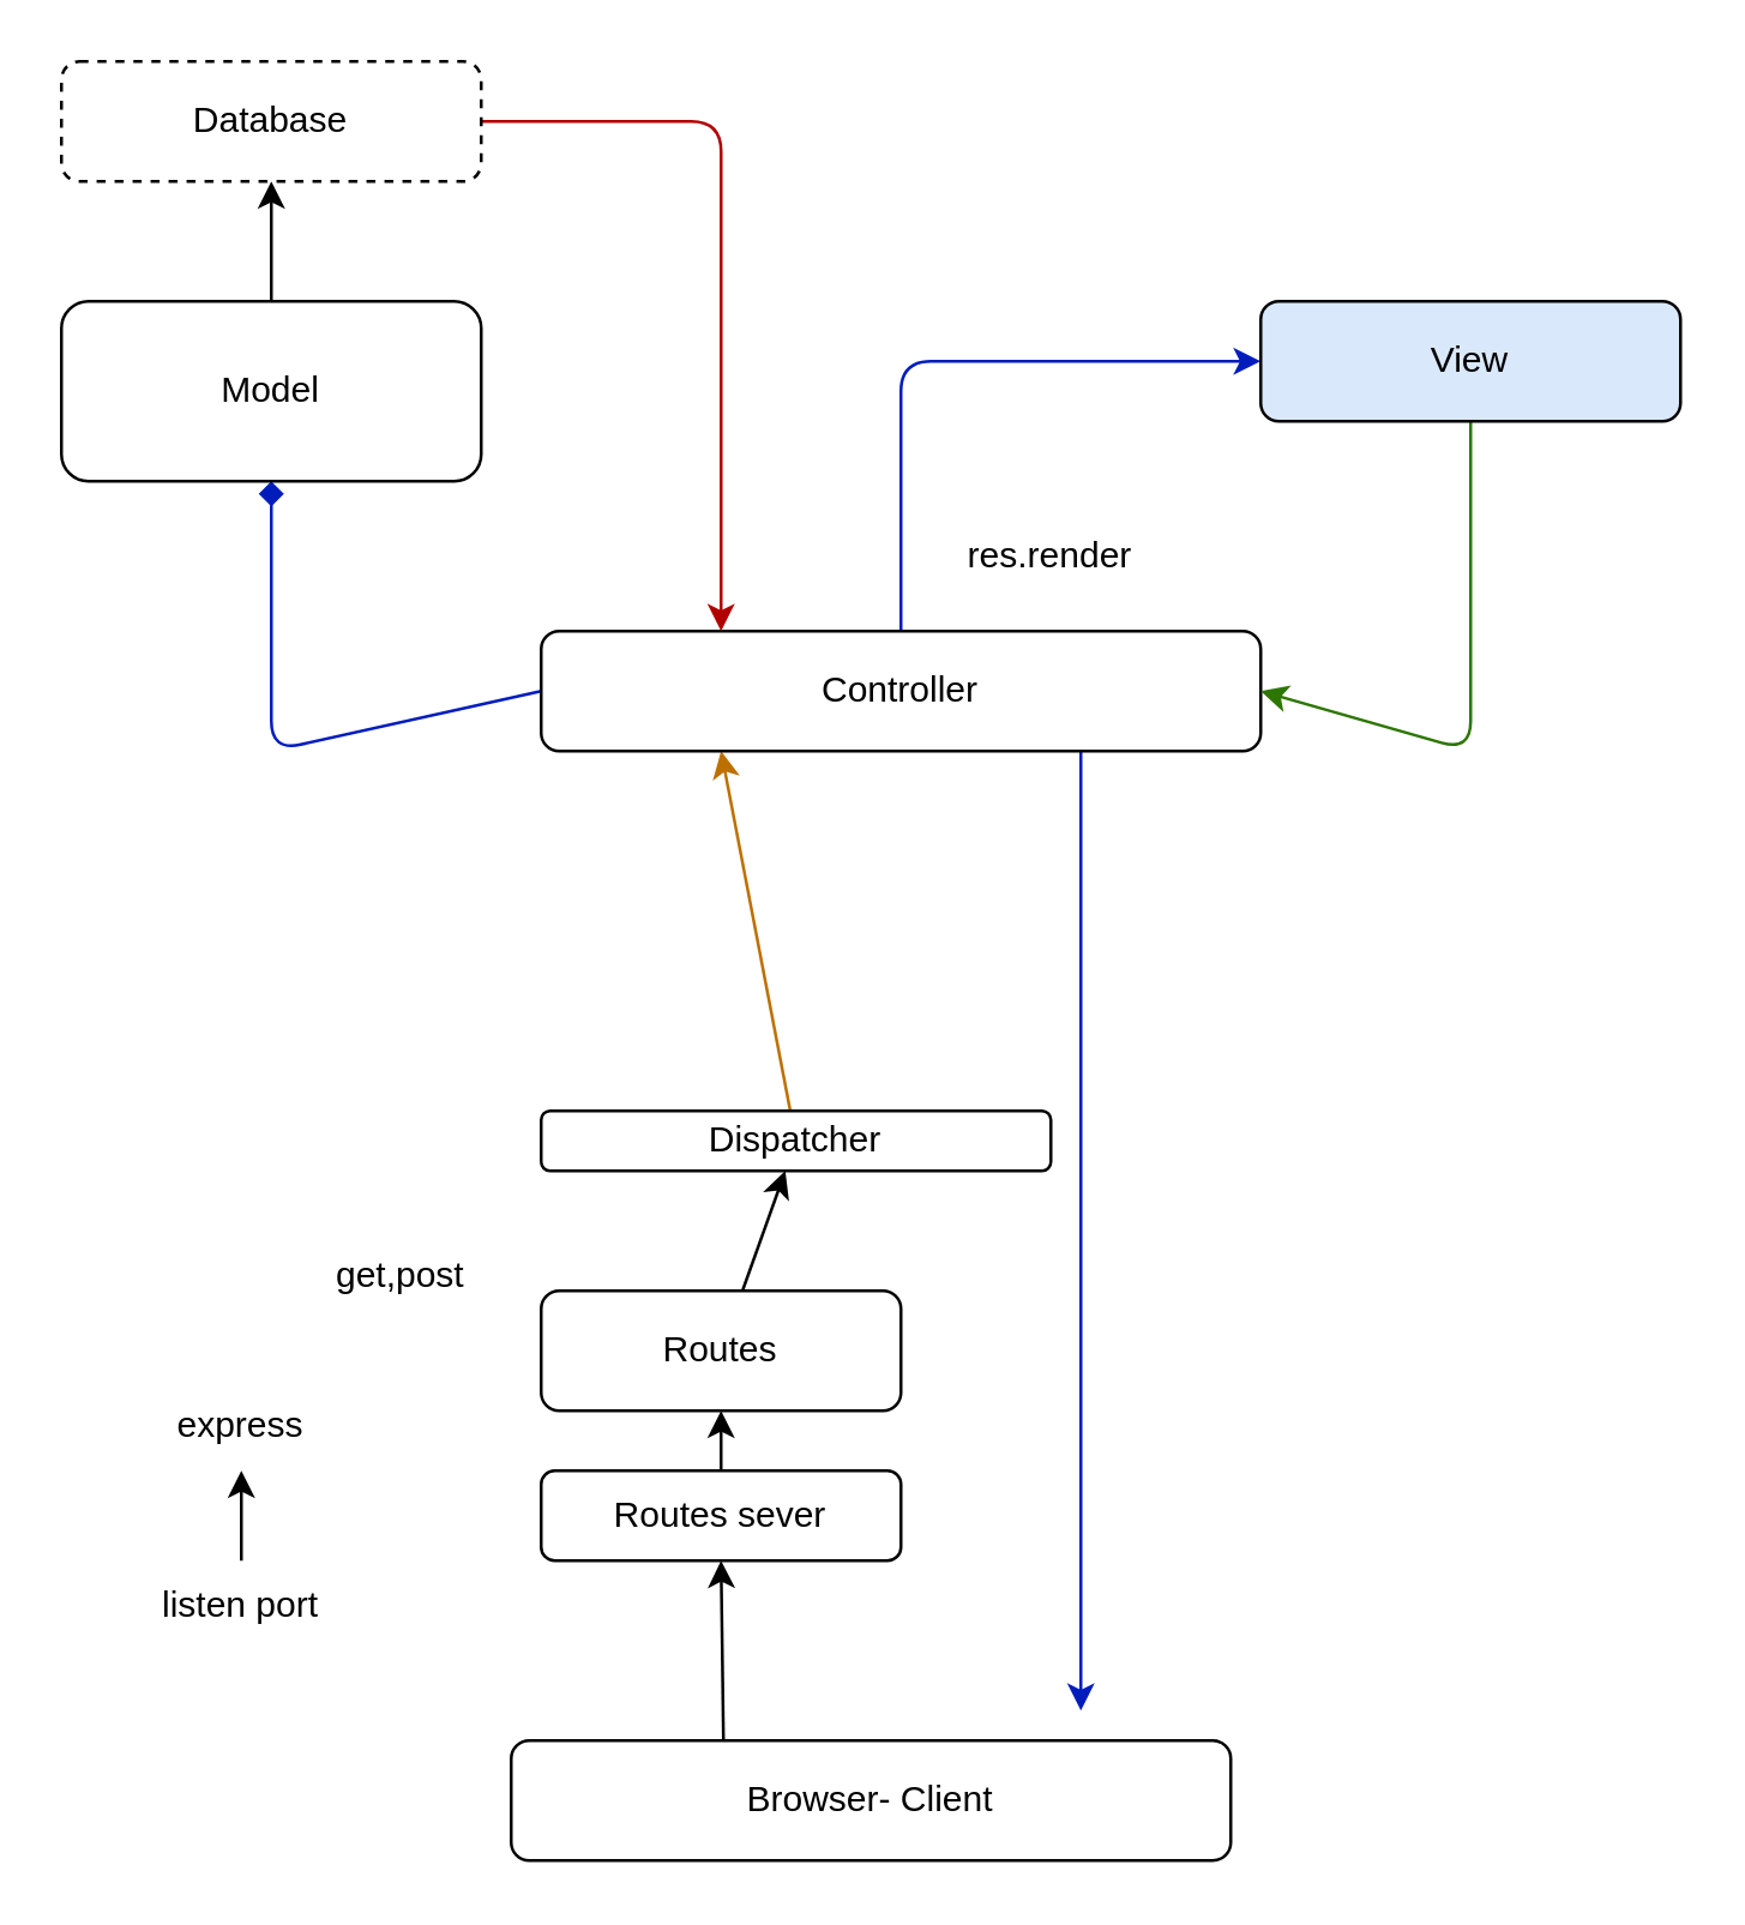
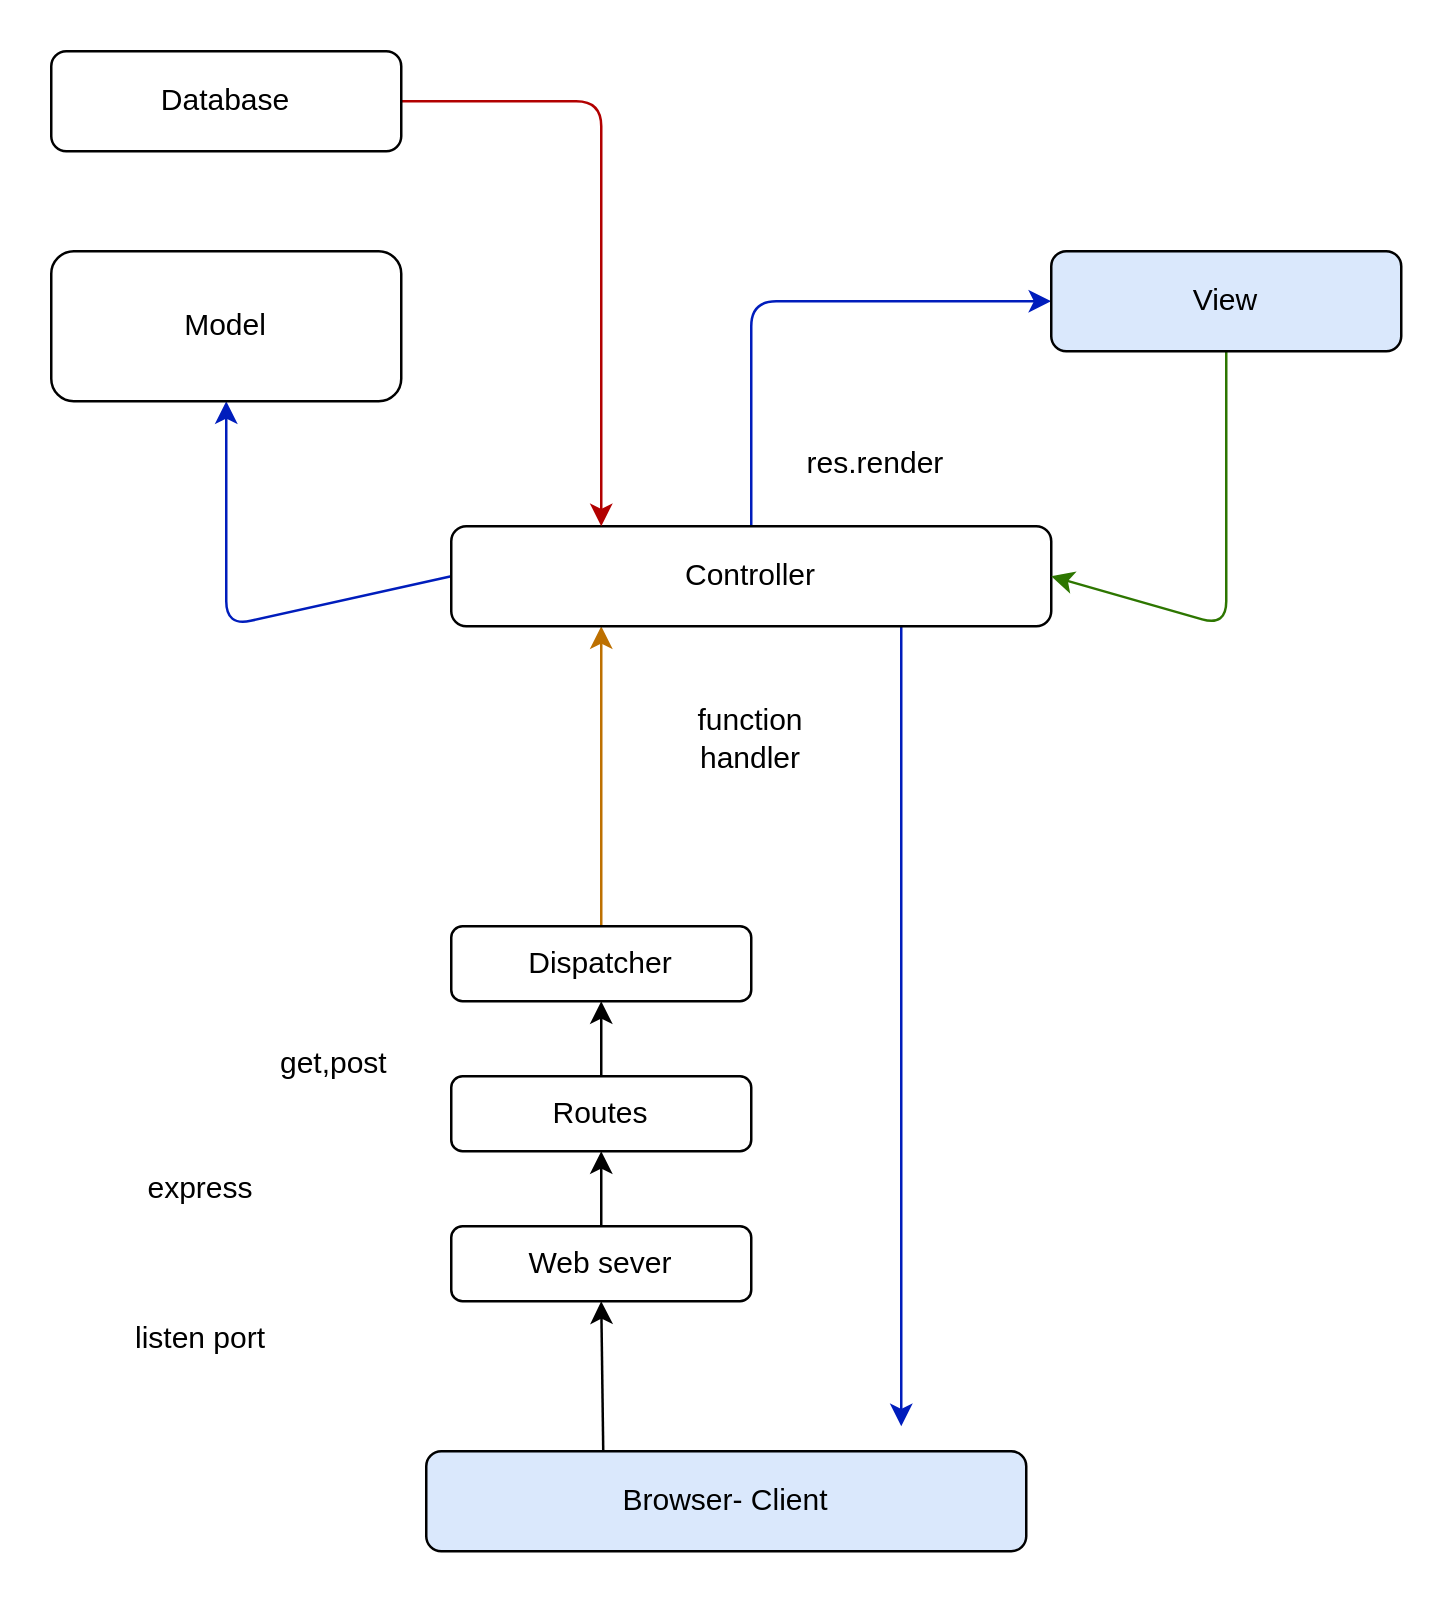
  <mxCell id="0" />
  <mxCell id="1" parent="0" />
  <mxCell id="2" style="edgeStyle=none;html=1;entryX=0.5;entryY=1;entryDx=0;entryDy=0;exitX=0.295;exitY=0.006;exitDx=0;exitDy=0;exitPerimeter=0;" edge="1" parent="1" source="3" target="5"><mxGeometry relative="1" as="geometry" /></mxCell>
- <mxCell id="3" value="Browser- Client" style="rounded=1;whiteSpace=wrap;html=1;" vertex="1" parent="1"><mxGeometry x="170" y="580" width="240" height="40" as="geometry" /></mxCell>
+ <mxCell id="3" value="Browser- Client" style="rounded=1;whiteSpace=wrap;html=1;fillColor=#dae8fc;" vertex="1" parent="1"><mxGeometry x="170" y="580" width="240" height="40" as="geometry" /></mxCell>
  <mxCell id="4" style="edgeStyle=none;html=1;" edge="1" parent="1" source="5" target="7"><mxGeometry relative="1" as="geometry" /></mxCell>
- <mxCell id="5" value="Routes sever" style="rounded=1;whiteSpace=wrap;html=1;" vertex="1" parent="1"><mxGeometry x="180" y="490" width="120" height="30" as="geometry" /></mxCell>
+ <mxCell id="5" value="Web sever" style="rounded=1;whiteSpace=wrap;html=1;" vertex="1" parent="1"><mxGeometry x="180" y="490" width="120" height="30" as="geometry" /></mxCell>
  <mxCell id="6" style="edgeStyle=none;html=1;" edge="1" parent="1" source="7" target="9"><mxGeometry relative="1" as="geometry" /></mxCell>
- <mxCell id="7" value="Routes" style="rounded=1;whiteSpace=wrap;html=1;" vertex="1" parent="1"><mxGeometry x="180" y="430" width="120" height="40" as="geometry" /></mxCell>
+ <mxCell id="7" value="Routes" style="rounded=1;whiteSpace=wrap;html=1;" vertex="1" parent="1"><mxGeometry x="180" y="430" width="120" height="30" as="geometry" /></mxCell>
  <mxCell id="8" style="edgeStyle=none;html=1;entryX=0.25;entryY=1;entryDx=0;entryDy=0;fillColor=#f0a30a;strokeColor=#BD7000;" edge="1" parent="1" source="9" target="13"><mxGeometry relative="1" as="geometry" /></mxCell>
- <mxCell id="9" value="Dispatcher" style="rounded=1;whiteSpace=wrap;html=1;" vertex="1" parent="1"><mxGeometry x="180" y="370" width="170" height="20" as="geometry" /></mxCell>
- <mxCell id="10" style="edgeStyle=none;html=1;entryX=0.5;entryY=1;entryDx=0;entryDy=0;exitX=0;exitY=0.5;exitDx=0;exitDy=0;fillColor=#0050ef;strokeColor=#001DBC;endArrow=diamond;" edge="1" parent="1" source="13" target="15"><mxGeometry relative="1" as="geometry"><mxPoint x="90" y="240" as="sourcePoint" /><Array as="points"><mxPoint x="90" y="250" /></Array></mxGeometry></mxCell>
+ <mxCell id="9" value="Dispatcher" style="rounded=1;whiteSpace=wrap;html=1;" vertex="1" parent="1"><mxGeometry x="180" y="370" width="120" height="30" as="geometry" /></mxCell>
+ <mxCell id="10" style="edgeStyle=none;html=1;entryX=0.5;entryY=1;entryDx=0;entryDy=0;exitX=0;exitY=0.5;exitDx=0;exitDy=0;fillColor=#0050ef;strokeColor=#001DBC;" edge="1" parent="1" source="13" target="15"><mxGeometry relative="1" as="geometry"><mxPoint x="90" y="240" as="sourcePoint" /><Array as="points"><mxPoint x="90" y="250" /></Array></mxGeometry></mxCell>
  <mxCell id="11" style="edgeStyle=none;html=1;entryX=0;entryY=0.5;entryDx=0;entryDy=0;fillColor=#0050ef;strokeColor=#001DBC;" edge="1" parent="1" source="13" target="17"><mxGeometry relative="1" as="geometry"><Array as="points"><mxPoint x="300" y="120" /></Array></mxGeometry></mxCell>
  <mxCell id="12" style="edgeStyle=none;html=1;exitX=0.75;exitY=1;exitDx=0;exitDy=0;fillColor=#0050ef;strokeColor=#001DBC;" edge="1" parent="1" source="13"><mxGeometry relative="1" as="geometry"><mxPoint x="360" y="570" as="targetPoint" /></mxGeometry></mxCell>
  <mxCell id="13" value="Controller" style="rounded=1;whiteSpace=wrap;html=1;" vertex="1" parent="1"><mxGeometry x="180" y="210" width="240" height="40" as="geometry" /></mxCell>
- <mxCell id="14" style="edgeStyle=none;html=1;" edge="1" parent="1" source="15" target="19"><mxGeometry relative="1" as="geometry" /></mxCell>
  <mxCell id="15" value="Model" style="rounded=1;whiteSpace=wrap;html=1;" vertex="1" parent="1"><mxGeometry x="20" y="100" width="140" height="60" as="geometry" /></mxCell>
  <mxCell id="16" style="edgeStyle=none;html=1;entryX=1;entryY=0.5;entryDx=0;entryDy=0;fillColor=#60a917;strokeColor=#2D7600;" edge="1" parent="1" source="17" target="13"><mxGeometry relative="1" as="geometry"><Array as="points"><mxPoint x="490" y="250" /></Array></mxGeometry></mxCell>
  <mxCell id="17" value="View" style="rounded=1;whiteSpace=wrap;html=1;fillColor=#dae8fc;" vertex="1" parent="1"><mxGeometry x="420" y="100" width="140" height="40" as="geometry" /></mxCell>
  <mxCell id="18" style="edgeStyle=none;html=1;entryX=0.25;entryY=0;entryDx=0;entryDy=0;fillColor=#e51400;strokeColor=#B20000;" edge="1" parent="1" source="19" target="13"><mxGeometry relative="1" as="geometry"><Array as="points"><mxPoint x="240" y="40" /></Array></mxGeometry></mxCell>
- <mxCell id="19" value="Database" style="rounded=1;whiteSpace=wrap;html=1;dashed=1;" vertex="1" parent="1"><mxGeometry x="20" y="20" width="140" height="40" as="geometry" /></mxCell>
- <mxCell id="20" style="edgeStyle=none;html=1;" edge="1" parent="1" source="21" target="22"><mxGeometry relative="1" as="geometry" /></mxCell>
+ <mxCell id="19" value="Database" style="rounded=1;whiteSpace=wrap;html=1;" vertex="1" parent="1"><mxGeometry x="20" y="20" width="140" height="40" as="geometry" /></mxCell>
  <mxCell id="21" value="listen port" style="text;html=1;strokeColor=none;fillColor=none;align=center;verticalAlign=middle;whiteSpace=wrap;rounded=0;" vertex="1" parent="1"><mxGeometry x="50" y="520" width="60" height="30" as="geometry" /></mxCell>
  <mxCell id="22" value="express" style="text;html=1;strokeColor=none;fillColor=none;align=center;verticalAlign=middle;whiteSpace=wrap;rounded=0;" vertex="1" parent="1"><mxGeometry x="50" y="460" width="60" height="30" as="geometry" /></mxCell>
  <mxCell id="23" value="get,post&amp;nbsp;" style="text;html=1;strokeColor=none;fillColor=none;align=center;verticalAlign=middle;whiteSpace=wrap;rounded=0;" vertex="1" parent="1"><mxGeometry x="105" y="410" width="60" height="30" as="geometry" /></mxCell>
+ <mxCell id="24" value="function handler" style="text;html=1;strokeColor=none;fillColor=none;align=center;verticalAlign=middle;whiteSpace=wrap;rounded=0;" vertex="1" parent="1"><mxGeometry x="270" y="280" width="60" height="30" as="geometry" /></mxCell>
  <mxCell id="25" value="res.render" style="text;html=1;strokeColor=none;fillColor=none;align=center;verticalAlign=middle;whiteSpace=wrap;rounded=0;" vertex="1" parent="1"><mxGeometry x="320" y="170" width="60" height="30" as="geometry" /></mxCell>
